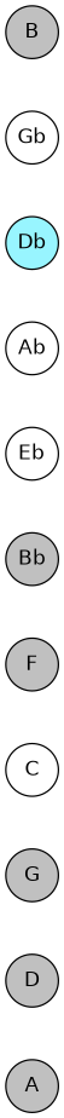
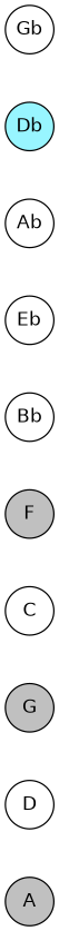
  graph {
    mindist=.1
    node [fillcolor=gray fontname=Helvetica margin=0 shape=circle style=filled]
    edge [style=invis]
-   B
    Gb [fillcolor=white]
    Db [fillcolor=cadetblue1]
    Ab [fillcolor=white]
    Eb [fillcolor=white]
-   Bb
+   Bb [fillcolor=white]
    F
    C [fillcolor=white]
    G
-   D
+   D [fillcolor=white]
    A
    subgraph sub_1 {
-     B
      Gb
      Db
      Ab
      Eb
      Bb
      F
      C
      G
      D
      A
    }
-   B -- Gb
    Gb -- Db
    Db -- Ab
    Ab -- Eb
    Eb -- Bb
    Bb -- F
    F -- C
    C -- G
    G -- D
    D -- A
  }
